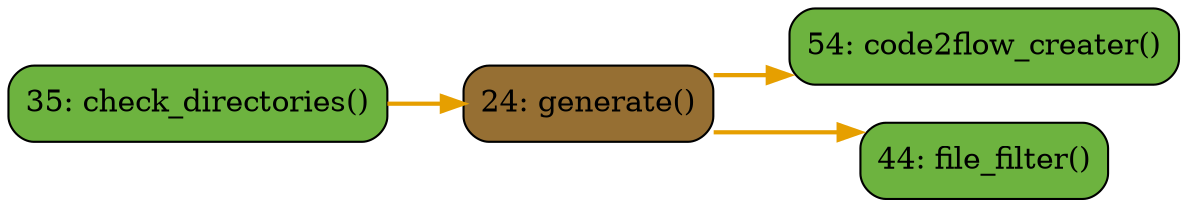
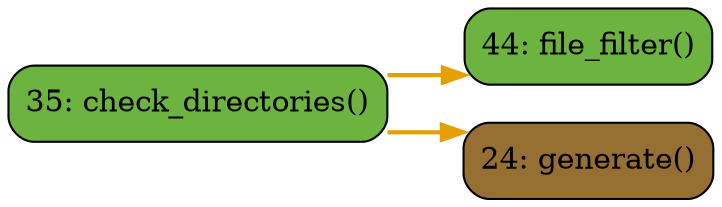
  digraph {
    concentrate=true
    rankdir=LR
    splines=ortho
    node [fillcolor="#6db33f" shape=rect style="rounded,filled"]
    edge [color="#E69F00" penwidth=2]
    n1 [label="35: check_directories()"]
-   n2 [label="54: code2flow_creater()"]
    n3 [label="44: file_filter()"]
    n4 [fillcolor="#966F33" label="24: generate()"]
    subgraph sub_1 {
      label="File: readmegen"
      style=dotted
      subgraph sub_2 {
        label="Class: ReadmeGenerator"
        style=dotted
        n1
-       n2
        n3
        n4
      }
    }
    n1 -> n4
-   n4 -> n2
-   n4 -> n3
+   n1 -> n3
  }
